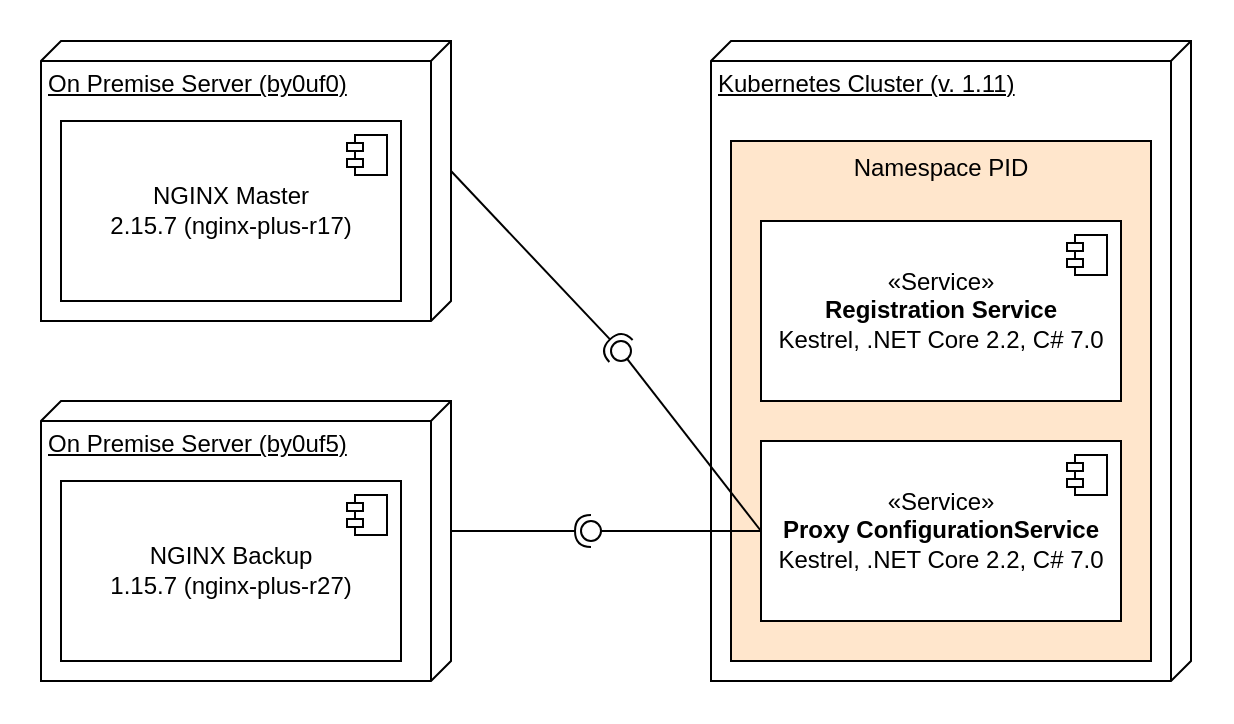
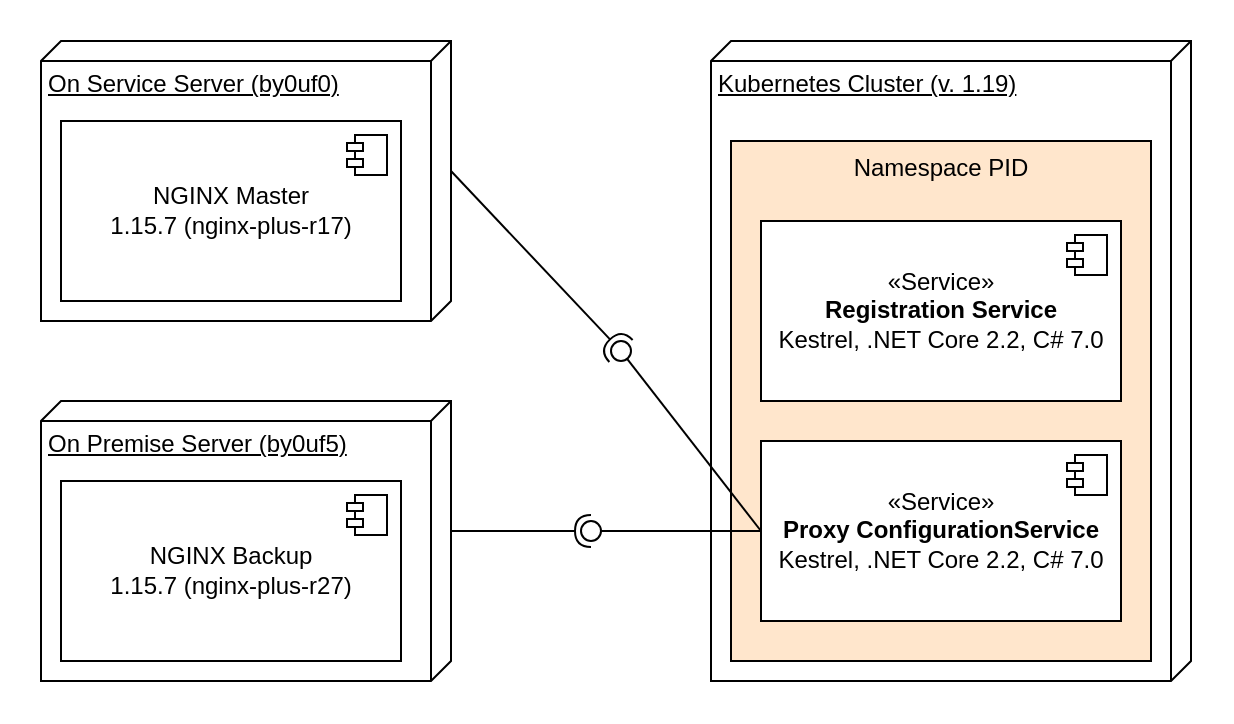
  <mxCell id="0" />
  <mxCell id="1" parent="0" />
- <mxCell id="2" value="Kubernetes Cluster (v. 1.11)" style="verticalAlign=top;align=left;spacingTop=8;spacingLeft=2;spacingRight=12;shape=cube;size=10;direction=south;fontStyle=4;html=1;" vertex="1" parent="1"><mxGeometry x="355" y="20" width="240" height="320" as="geometry" /></mxCell>
+ <mxCell id="2" value="Kubernetes Cluster (v. 1.19)" style="verticalAlign=top;align=left;spacingTop=8;spacingLeft=2;spacingRight=12;shape=cube;size=10;direction=south;fontStyle=4;html=1;" vertex="1" parent="1"><mxGeometry x="355" y="20" width="240" height="320" as="geometry" /></mxCell>
  <mxCell id="3" value="Namespace PID" style="html=1;verticalAlign=top;fillColor=#ffe6cc;" vertex="1" parent="1"><mxGeometry x="365" y="70" width="210" height="260" as="geometry" /></mxCell>
  <mxCell id="4" value="«Service»&lt;br&gt;&lt;b&gt;Registration Service&lt;/b&gt;&lt;br&gt;Kestrel, .NET Core 2.2, C# 7.0" style="html=1;" vertex="1" parent="1"><mxGeometry x="380" y="110" width="180" height="90" as="geometry" /></mxCell>
  <mxCell id="5" value="" style="shape=component;jettyWidth=8;jettyHeight=4;" vertex="1" parent="4"><mxGeometry x="1" width="20" height="20" relative="1" as="geometry"><mxPoint x="-27" y="7" as="offset" /></mxGeometry></mxCell>
  <mxCell id="6" value="«Service»&lt;br&gt;&lt;b&gt;Proxy ConfigurationService&lt;br&gt;&lt;/b&gt;Kestrel, .NET Core 2.2, C# 7.0&lt;b&gt;&lt;br&gt;&lt;/b&gt;" style="html=1;" vertex="1" parent="1"><mxGeometry x="380" y="220" width="180" height="90" as="geometry" /></mxCell>
  <mxCell id="7" value="" style="shape=component;jettyWidth=8;jettyHeight=4;" vertex="1" parent="6"><mxGeometry x="1" width="20" height="20" relative="1" as="geometry"><mxPoint x="-27" y="7" as="offset" /></mxGeometry></mxCell>
- <mxCell id="8" value="On Premise Server (by0uf0)" style="verticalAlign=top;align=left;spacingTop=8;spacingLeft=2;spacingRight=12;shape=cube;size=10;direction=south;fontStyle=4;html=1;" vertex="1" parent="1"><mxGeometry x="20" y="20" width="205" height="140" as="geometry" /></mxCell>
+ <mxCell id="8" value="On Service Server (by0uf0)" style="verticalAlign=top;align=left;spacingTop=8;spacingLeft=2;spacingRight=12;shape=cube;size=10;direction=south;fontStyle=4;html=1;" vertex="1" parent="1"><mxGeometry x="20" y="20" width="205" height="140" as="geometry" /></mxCell>
  <mxCell id="9" value="On Premise Server (by0uf5)" style="verticalAlign=top;align=left;spacingTop=8;spacingLeft=2;spacingRight=12;shape=cube;size=10;direction=south;fontStyle=4;html=1;" vertex="1" parent="1"><mxGeometry x="20" y="200" width="205" height="140" as="geometry" /></mxCell>
  <mxCell id="10" value="" style="rounded=0;orthogonalLoop=1;jettySize=auto;html=1;endArrow=none;endFill=0;exitX=0;exitY=0.5;exitDx=0;exitDy=0;" edge="1" target="12" parent="1" source="6"><mxGeometry relative="1" as="geometry"><mxPoint x="290" y="175" as="sourcePoint" /></mxGeometry></mxCell>
  <mxCell id="11" value="" style="rounded=0;orthogonalLoop=1;jettySize=auto;html=1;endArrow=halfCircle;endFill=0;entryX=0.5;entryY=0.5;entryDx=0;entryDy=0;endSize=6;strokeWidth=1;exitX=0;exitY=0;exitDx=65;exitDy=0;exitPerimeter=0;" edge="1" target="12" parent="1" source="8"><mxGeometry relative="1" as="geometry"><mxPoint x="330" y="175" as="sourcePoint" /></mxGeometry></mxCell>
  <mxCell id="12" value="" style="ellipse;whiteSpace=wrap;html=1;fontFamily=Helvetica;fontSize=12;fontColor=#000000;align=center;strokeColor=#000000;fillColor=#ffffff;points=[];aspect=fixed;resizable=0;" vertex="1" parent="1"><mxGeometry x="305" y="170" width="10" height="10" as="geometry" /></mxCell>
  <mxCell id="13" value="" style="rounded=0;orthogonalLoop=1;jettySize=auto;html=1;endArrow=none;endFill=0;exitX=0;exitY=0.5;exitDx=0;exitDy=0;" edge="1" target="15" parent="1" source="6"><mxGeometry relative="1" as="geometry"><mxPoint x="275" y="265" as="sourcePoint" /></mxGeometry></mxCell>
  <mxCell id="14" value="" style="rounded=0;orthogonalLoop=1;jettySize=auto;html=1;endArrow=halfCircle;endFill=0;entryX=0.5;entryY=0.5;entryDx=0;entryDy=0;endSize=6;strokeWidth=1;exitX=0;exitY=0;exitDx=65;exitDy=0;exitPerimeter=0;" edge="1" target="15" parent="1" source="9"><mxGeometry relative="1" as="geometry"><mxPoint x="250" y="300" as="sourcePoint" /></mxGeometry></mxCell>
  <mxCell id="15" value="" style="ellipse;whiteSpace=wrap;html=1;fontFamily=Helvetica;fontSize=12;fontColor=#000000;align=center;strokeColor=#000000;fillColor=#ffffff;points=[];aspect=fixed;resizable=0;" vertex="1" parent="1"><mxGeometry x="290" y="260" width="10" height="10" as="geometry" /></mxCell>
  <mxCell id="16" value="NGINX Backup&lt;br&gt;&lt;div&gt;1.15.7 (nginx-plus-r27)&lt;/div&gt;" style="html=1;" vertex="1" parent="1"><mxGeometry x="30" y="240" width="170" height="90" as="geometry" /></mxCell>
  <mxCell id="17" value="" style="shape=component;jettyWidth=8;jettyHeight=4;" vertex="1" parent="16"><mxGeometry x="1" width="20" height="20" relative="1" as="geometry"><mxPoint x="-27" y="7" as="offset" /></mxGeometry></mxCell>
- <mxCell id="18" value="NGINX Master&lt;br&gt;&lt;div&gt;2.15.7 (nginx-plus-r17)&lt;/div&gt;" style="html=1;" vertex="1" parent="1"><mxGeometry x="30" y="60" width="170" height="90" as="geometry" /></mxCell>
+ <mxCell id="18" value="NGINX Master&lt;br&gt;&lt;div&gt;1.15.7 (nginx-plus-r17)&lt;/div&gt;" style="html=1;" vertex="1" parent="1"><mxGeometry x="30" y="60" width="170" height="90" as="geometry" /></mxCell>
  <mxCell id="19" value="" style="shape=component;jettyWidth=8;jettyHeight=4;" vertex="1" parent="18"><mxGeometry x="1" width="20" height="20" relative="1" as="geometry"><mxPoint x="-27" y="7" as="offset" /></mxGeometry></mxCell>
